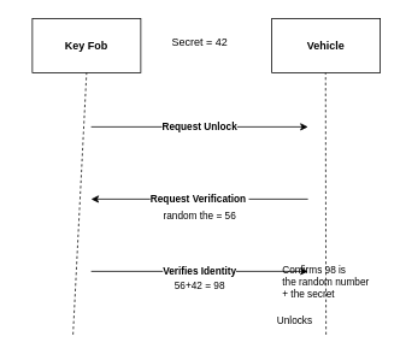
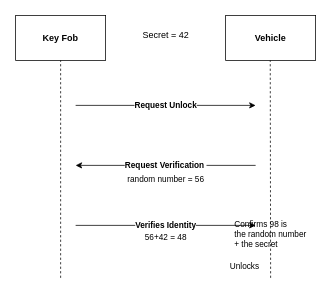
  <mxCell id="0" />
  <mxCell id="1" parent="0" />
- <mxCell id="2" value="&lt;b&gt;Key Fob&lt;/b&gt;" style="rounded=0;whiteSpace=wrap;html=1;" parent="1" vertex="1"><mxGeometry x="35" y="20" width="120" height="60" as="geometry" /></mxCell>
+ <mxCell id="2" value="&lt;b&gt;Key Fob&lt;/b&gt;" style="rounded=0;whiteSpace=wrap;html=1;" parent="1" vertex="1"><mxGeometry x="20" y="20" width="120" height="60" as="geometry" /></mxCell>
  <mxCell id="3" value="&lt;b&gt;Vehicle&lt;/b&gt;" style="rounded=0;whiteSpace=wrap;html=1;" parent="1" vertex="1"><mxGeometry x="300" y="20" width="120" height="60" as="geometry" /></mxCell>
  <mxCell id="4" value="" style="endArrow=none;dashed=1;html=1;entryX=0.5;entryY=1;entryDx=0;entryDy=0;" parent="1" target="2" edge="1"><mxGeometry width="50" height="50" relative="1" as="geometry"><mxPoint x="80" y="370" as="sourcePoint" /><mxPoint x="70" y="100" as="targetPoint" /></mxGeometry></mxCell>
  <mxCell id="5" value="" style="endArrow=none;dashed=1;html=1;entryX=0.5;entryY=1;entryDx=0;entryDy=0;" parent="1" edge="1"><mxGeometry width="50" height="50" relative="1" as="geometry"><mxPoint x="360" y="370" as="sourcePoint" /><mxPoint x="359.5" y="80" as="targetPoint" /></mxGeometry></mxCell>
  <mxCell id="6" value="&lt;b&gt;Request Unlock&lt;/b&gt;" style="endArrow=classic;html=1;" parent="1" edge="1"><mxGeometry width="50" height="50" relative="1" as="geometry"><mxPoint x="100" y="140" as="sourcePoint" /><mxPoint x="340" y="140" as="targetPoint" /></mxGeometry></mxCell>
  <mxCell id="7" value="&lt;b&gt;Request Verification&amp;nbsp;&lt;/b&gt;" style="endArrow=classic;html=1;" parent="1" edge="1"><mxGeometry width="50" height="50" relative="1" as="geometry"><mxPoint x="340" y="220" as="sourcePoint" /><mxPoint x="100" y="220" as="targetPoint" /></mxGeometry></mxCell>
  <mxCell id="8" value="&lt;b&gt;Verifies Identity&lt;/b&gt;" style="endArrow=classic;html=1;" parent="1" edge="1"><mxGeometry width="50" height="50" relative="1" as="geometry"><mxPoint x="100" y="300" as="sourcePoint" /><mxPoint x="340" y="300" as="targetPoint" /></mxGeometry></mxCell>
  <mxCell id="9" value="Secret = 42" style="text;html=1;resizable=0;points=[];autosize=1;align=center;verticalAlign=top;spacingTop=-4;" vertex="1" parent="1"><mxGeometry x="180" y="37" width="80" height="20" as="geometry" /></mxCell>
- <mxCell id="10" value="random the = 56" style="text;html=1;resizable=0;points=[];autosize=1;align=center;verticalAlign=top;spacingTop=-4;fontSize=11;" vertex="1" parent="1"><mxGeometry x="160" y="230" width="120" height="10" as="geometry" /></mxCell>
- <mxCell id="11" value="56+42 = 98" style="text;html=1;resizable=0;points=[];autosize=1;align=center;verticalAlign=top;spacingTop=-4;fontSize=11;" vertex="1" parent="1"><mxGeometry x="185" y="307" width="70" height="10" as="geometry" /></mxCell>
+ <mxCell id="10" value="random number = 56" style="text;html=1;resizable=0;points=[];autosize=1;align=center;verticalAlign=top;spacingTop=-4;fontSize=11;" vertex="1" parent="1"><mxGeometry x="160" y="230" width="120" height="10" as="geometry" /></mxCell>
+ <mxCell id="11" value="56+42 = 48" style="text;html=1;resizable=0;points=[];autosize=1;align=center;verticalAlign=top;spacingTop=-4;fontSize=11;" vertex="1" parent="1"><mxGeometry x="185" y="307" width="70" height="10" as="geometry" /></mxCell>
  <mxCell id="12" value="Confirms 98 is&amp;nbsp;&lt;br&gt;the random number &lt;br&gt;+ the secret" style="text;html=1;resizable=0;points=[];autosize=1;align=left;verticalAlign=top;spacingTop=-4;fontSize=11;" vertex="1" parent="1"><mxGeometry x="310" y="290" width="110" height="40" as="geometry" /></mxCell>
  <mxCell id="13" value="Unlocks" style="text;html=1;resizable=0;points=[];autosize=1;align=left;verticalAlign=top;spacingTop=-4;fontSize=11;" vertex="1" parent="1"><mxGeometry x="303.5" y="345" width="50" height="10" as="geometry" /></mxCell>
